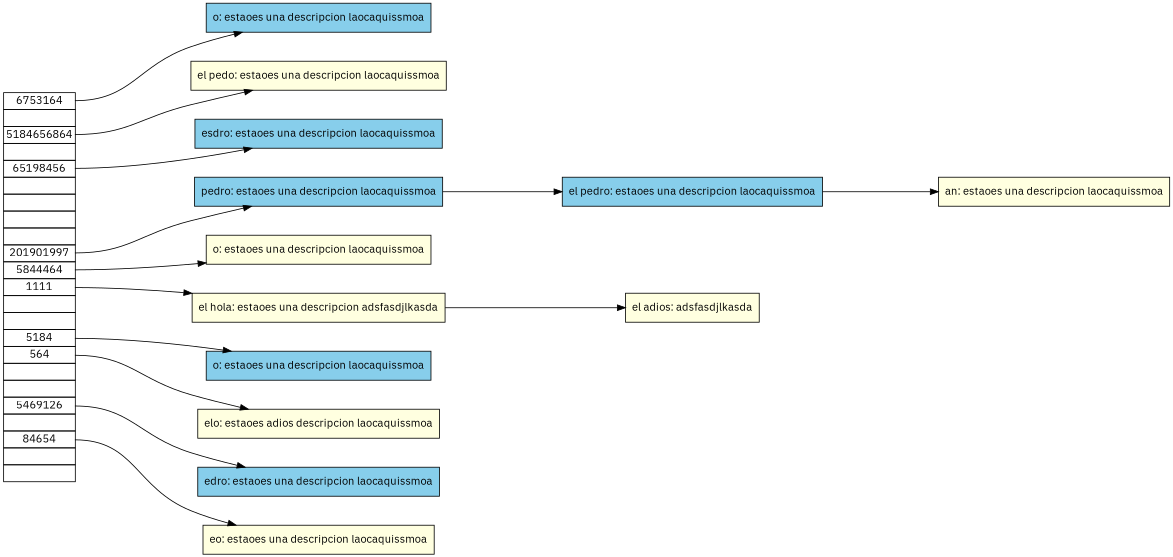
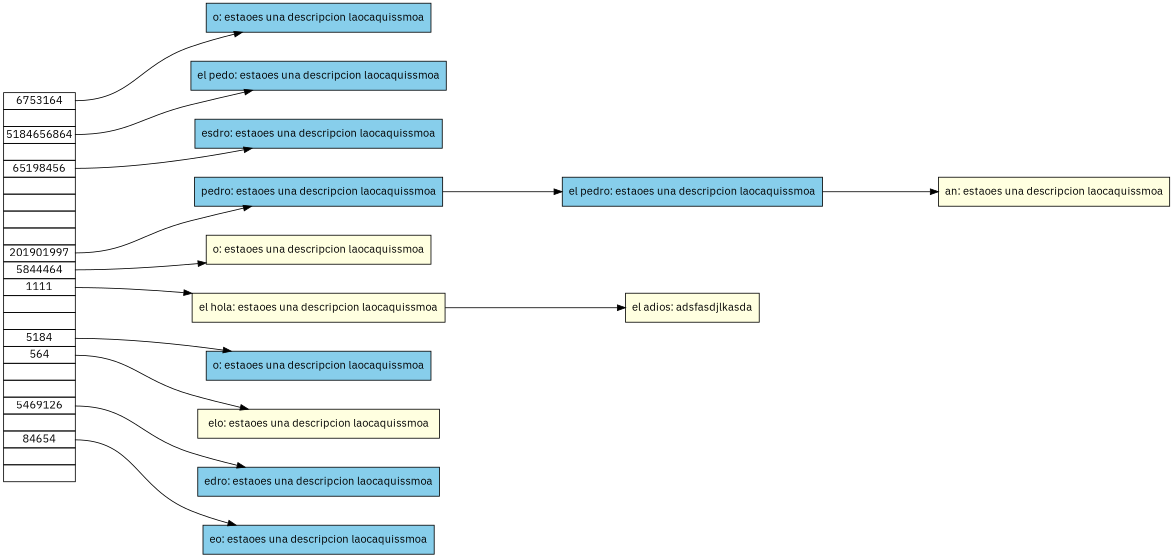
  digraph {
    fontname="IBM Plex Sans"
    nodesep=0.5
    rankdir=LR
    ranksep=2
    node [fontname="IBM Plex Sans" shape=rectangle fillcolor=skyblue style=filled]
    edge [fontname="IBM Plex Sans"]
    n1 [label=< <table border="0" cellborder="1" cellspacing="0"> <tr><td port="0">6753164</td></tr> <tr><td port="1"> </td></tr> <tr><td port="2">5184656864</td></tr> <tr><td port="3"> </td></tr> <tr><td port="4">65198456</td></tr> <tr><td port="5"> </td></tr> <tr><td port="6"> </td></tr> <tr><td port="7"> </td></tr> <tr><td port="8"> </td></tr> <tr><td port="9">201901997</td></tr> <tr><td port="10">5844464</td></tr> <tr><td port="11">1111</td></tr> <tr><td port="12"> </td></tr> <tr><td port="13"> </td></tr> <tr><td port="14">5184</td></tr> <tr><td port="15">564</td></tr> <tr><td port="16"> </td></tr> <tr><td port="17"> </td></tr> <tr><td port="18">5469126</td></tr> <tr><td port="19"> </td></tr> <tr><td port="20">84654</td></tr> <tr><td port="21"> </td></tr> <tr><td port="22"> </td></tr> </table>> shape=plain fillcolor="" style=""]
    n2 [label="o: estaoes una descripcion laocaquissmoa"]
-   n3 [fillcolor=lightyellow label="el pedo: estaoes una descripcion laocaquissmoa"]
+   n3 [label="el pedo: estaoes una descripcion laocaquissmoa"]
    n4 [label="esdro: estaoes una descripcion laocaquissmoa"]
    n5 [label="pedro: estaoes una descripcion laocaquissmoa"]
    n6 [fillcolor=lightyellow label="o: estaoes una descripcion laocaquissmoa"]
-   n7 [fillcolor=lightyellow label="el hola: estaoes una descripcion adsfasdjlkasda"]
+   n7 [fillcolor=lightyellow label="el hola: estaoes una descripcion laocaquissmoa"]
    n8 [label="o: estaoes una descripcion laocaquissmoa"]
-   n9 [fillcolor=lightyellow label="elo: estaoes adios descripcion laocaquissmoa"]
+   n9 [fillcolor=lightyellow label="elo: estaoes una descripcion laocaquissmoa"]
    n10 [label="edro: estaoes una descripcion laocaquissmoa"]
-   n11 [fillcolor=lightyellow label="eo: estaoes una descripcion laocaquissmoa"]
+   n11 [label="eo: estaoes una descripcion laocaquissmoa"]
    n12 [label="el pedro: estaoes una descripcion laocaquissmoa"]
    n13 [fillcolor=lightyellow label="el adios: adsfasdjlkasda"]
    n14 [fillcolor=lightyellow label="an: estaoes una descripcion laocaquissmoa"]
    n1 -> n2 [tailport=0]
    n1 -> n3 [tailport=2]
    n1 -> n4 [tailport=4]
    n1 -> n5 [tailport=9]
    n1 -> n6 [tailport=10]
    n1 -> n7 [tailport=11]
    n1 -> n8 [tailport=14]
    n1 -> n9 [tailport=15]
    n1 -> n10 [tailport=18]
    n1 -> n11 [tailport=20]
    n5 -> n12
    n7 -> n13
    n12 -> n14
  }
